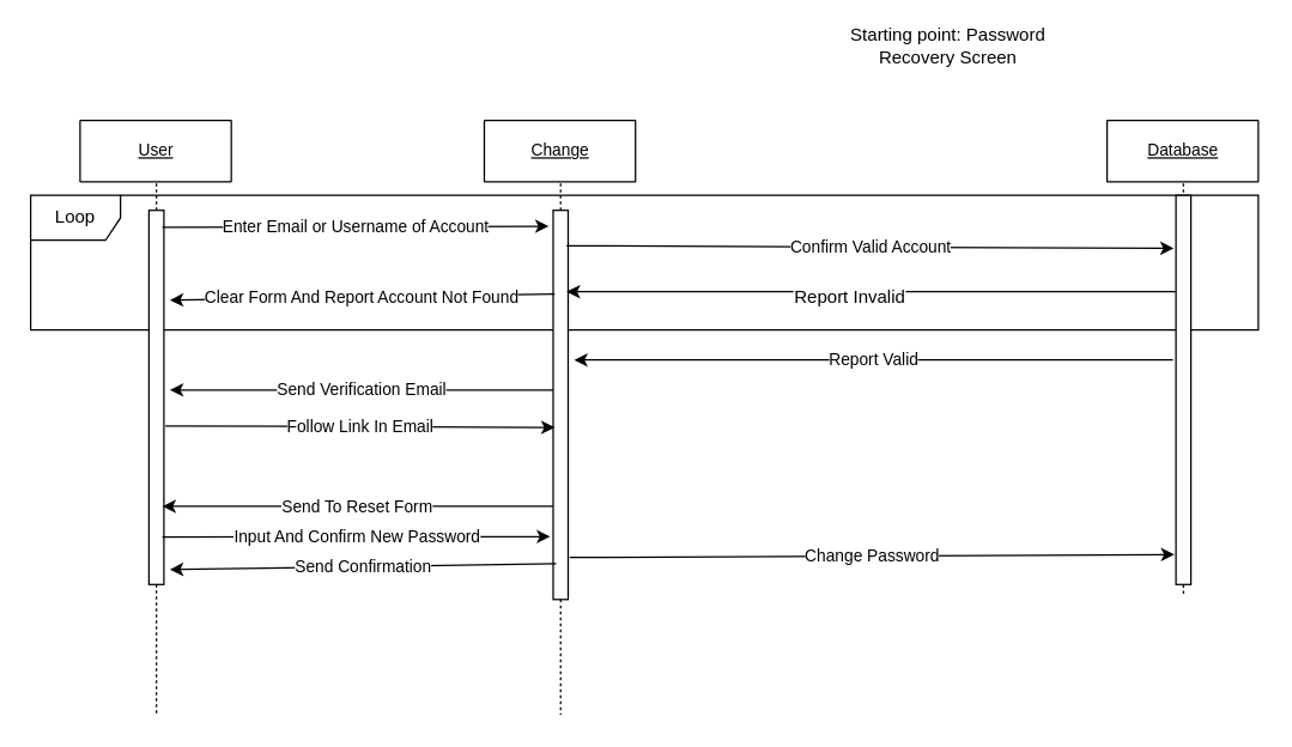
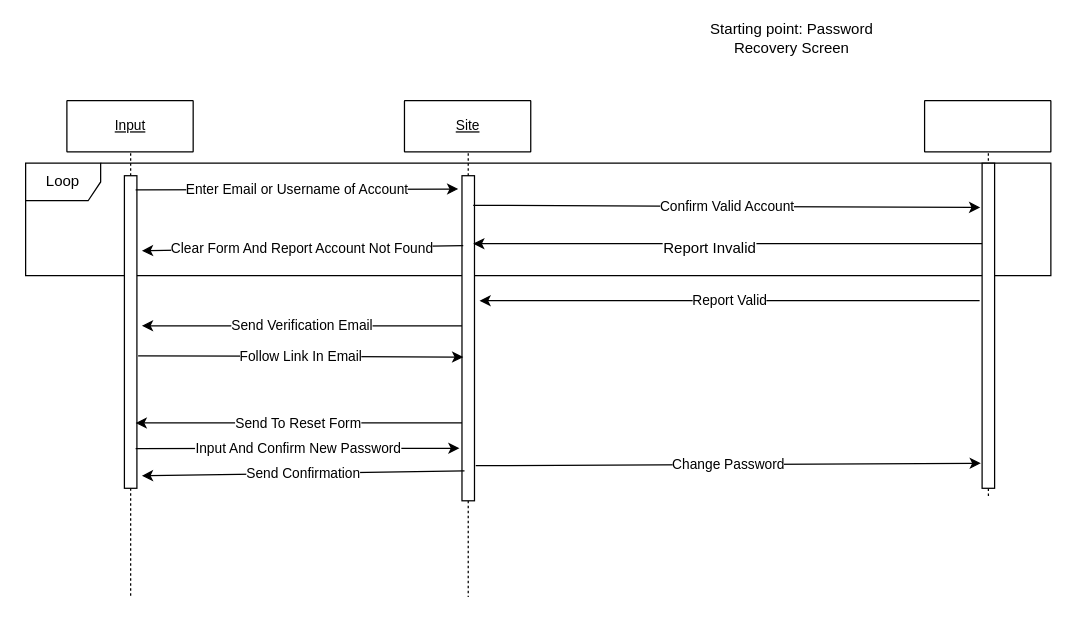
  <mxCell id="0" />
  <mxCell id="1" parent="0" />
  <mxCell id="2" value="Loop" style="shape=umlFrame;whiteSpace=wrap;html=1;" vertex="1" parent="1"><mxGeometry x="20" y="130" width="820" height="90" as="geometry" /></mxCell>
  <mxCell id="3" style="vsdxID=3;fillColor=none;gradientColor=none;strokeColor=none;spacingTop=-3;spacingBottom=-3;spacingLeft=-3;spacingRight=-3;labelBackgroundColor=none;rounded=0;html=1;whiteSpace=wrap;" parent="1" vertex="1"><mxGeometry x="53" y="80" width="101" height="41" as="geometry" /></mxCell>
  <mxCell id="4" style="vsdxID=4;fillColor=#ffffff;gradientColor=none;shape=stencil(pZFLDsIwDERP4y1yEiEOUMoFOEFEDLEISZWG7+lJaypVFSvY2TPPsjUG0/TedgQa+5LTme7sigezBa05espcagWmBdMcU6ZTTtfopO9sJTWOCjmZUQOt0ebDnl8kGq6M2qzFkMlLug0bHx9frOdEo7A7YQPHGavwH3rqv8I/o8sbajFGI6FxCJLs3F9GWSV5g2nf);strokeColor=#000000;spacingTop=-3;spacingBottom=-3;spacingLeft=-3;spacingRight=-3;labelBackgroundColor=none;rounded=1;html=1;whiteSpace=wrap;" parent="3" vertex="1"><mxGeometry width="101" height="41" as="geometry" /></mxCell>
- <mxCell id="5" value="&lt;p style=&quot;align:center;margin-left:0;margin-right:0;margin-top:0px;margin-bottom:0px;text-indent:0;valign:middle;direction:ltr;&quot;&gt;&lt;font style=&quot;font-size:11px;font-family:Arial;color:#000000;direction:ltr;letter-spacing:0px;line-height:100%;opacity:1&quot;&gt;&lt;u&gt;User&lt;/u&gt;&lt;/font&gt;&lt;/p&gt;" style="text;vsdxID=3;fillColor=none;gradientColor=none;strokeColor=none;spacingTop=-3;spacingBottom=-3;spacingLeft=-3;spacingRight=-3;labelBackgroundColor=none;rounded=0;html=1;whiteSpace=wrap;verticalAlign=middle;align=center;;html=1;" parent="3" vertex="1"><mxGeometry y="-0.48" width="101.6" height="41.91" as="geometry" /></mxCell>
+ <mxCell id="5" value="&lt;p style=&quot;align:center;margin-left:0;margin-right:0;margin-top:0px;margin-bottom:0px;text-indent:0;valign:middle;direction:ltr;&quot;&gt;&lt;font style=&quot;font-size:11px;font-family:Arial;color:#000000;direction:ltr;letter-spacing:0px;line-height:100%;opacity:1&quot;&gt;&lt;u&gt;Input&lt;/u&gt;&lt;/font&gt;&lt;/p&gt;" style="text;vsdxID=3;fillColor=none;gradientColor=none;strokeColor=none;spacingTop=-3;spacingBottom=-3;spacingLeft=-3;spacingRight=-3;labelBackgroundColor=none;rounded=0;html=1;whiteSpace=wrap;verticalAlign=middle;align=center;;html=1;" parent="3" vertex="1"><mxGeometry y="-0.48" width="101.6" height="41.91" as="geometry" /></mxCell>
  <mxCell id="6" style="vsdxID=5;fillColor=none;gradientColor=none;strokeColor=none;spacingTop=-3;spacingBottom=-3;spacingLeft=-3;spacingRight=-3;labelBackgroundColor=none;rounded=0;html=1;whiteSpace=wrap;" parent="1" vertex="1"><mxGeometry x="323" y="80" width="101" height="41" as="geometry" /></mxCell>
  <mxCell id="7" style="vsdxID=6;fillColor=#ffffff;gradientColor=none;shape=stencil(pZFLDsIwDERP4y1yEiEOUMoFOEFEDLEISZWG7+lJaypVFSvY2TPPsjUG0/TedgQa+5LTme7sigezBa05espcagWmBdMcU6ZTTtfopO9sJTWOCjmZUQOt0ebDnl8kGq6M2qzFkMlLug0bHx9frOdEo7A7YQPHGavwH3rqv8I/o8sbajFGI6FxCJLs3F9GWSV5g2nf);strokeColor=#000000;spacingTop=-3;spacingBottom=-3;spacingLeft=-3;spacingRight=-3;labelBackgroundColor=none;rounded=1;html=1;whiteSpace=wrap;" parent="6" vertex="1"><mxGeometry width="101" height="41" as="geometry" /></mxCell>
- <mxCell id="8" value="&lt;p style=&quot;align:center;margin-left:0;margin-right:0;margin-top:0px;margin-bottom:0px;text-indent:0;valign:middle;direction:ltr;&quot;&gt;&lt;font style=&quot;font-size:11px;font-family:Arial;color:#000000;direction:ltr;letter-spacing:0px;line-height:100%;opacity:1&quot;&gt;&lt;u&gt;Change&lt;/u&gt;&lt;/font&gt;&lt;/p&gt;" style="text;vsdxID=5;fillColor=none;gradientColor=none;strokeColor=none;spacingTop=-3;spacingBottom=-3;spacingLeft=-3;spacingRight=-3;labelBackgroundColor=none;rounded=0;html=1;whiteSpace=wrap;verticalAlign=middle;align=center;;html=1;" parent="6" vertex="1"><mxGeometry y="-0.48" width="101.6" height="41.91" as="geometry" /></mxCell>
+ <mxCell id="8" value="&lt;p style=&quot;align:center;margin-left:0;margin-right:0;margin-top:0px;margin-bottom:0px;text-indent:0;valign:middle;direction:ltr;&quot;&gt;&lt;font style=&quot;font-size:11px;font-family:Arial;color:#000000;direction:ltr;letter-spacing:0px;line-height:100%;opacity:1&quot;&gt;&lt;u&gt;Site&lt;/u&gt;&lt;/font&gt;&lt;/p&gt;" style="text;vsdxID=5;fillColor=none;gradientColor=none;strokeColor=none;spacingTop=-3;spacingBottom=-3;spacingLeft=-3;spacingRight=-3;labelBackgroundColor=none;rounded=0;html=1;whiteSpace=wrap;verticalAlign=middle;align=center;;html=1;" parent="6" vertex="1"><mxGeometry y="-0.48" width="101.6" height="41.91" as="geometry" /></mxCell>
  <mxCell id="9" style="vsdxID=7;fillColor=none;gradientColor=none;strokeColor=none;spacingTop=-3;spacingBottom=-3;spacingLeft=-3;spacingRight=-3;labelBackgroundColor=none;rounded=0;html=1;whiteSpace=wrap;" parent="1" vertex="1"><mxGeometry x="739" y="80" width="101" height="41" as="geometry" /></mxCell>
  <mxCell id="10" style="vsdxID=8;fillColor=#ffffff;gradientColor=none;shape=stencil(pZFLDsIwDERP4y1yEiEOUMoFOEFEDLEISZWG7+lJaypVFSvY2TPPsjUG0/TedgQa+5LTme7sigezBa05espcagWmBdMcU6ZTTtfopO9sJTWOCjmZUQOt0ebDnl8kGq6M2qzFkMlLug0bHx9frOdEo7A7YQPHGavwH3rqv8I/o8sbajFGI6FxCJLs3F9GWSV5g2nf);strokeColor=#000000;spacingTop=-3;spacingBottom=-3;spacingLeft=-3;spacingRight=-3;labelBackgroundColor=none;rounded=1;html=1;whiteSpace=wrap;" parent="9" vertex="1"><mxGeometry width="101" height="41" as="geometry" /></mxCell>
- <mxCell id="11" value="&lt;p style=&quot;align:center;margin-left:0;margin-right:0;margin-top:0px;margin-bottom:0px;text-indent:0;valign:middle;direction:ltr;&quot;&gt;&lt;font style=&quot;font-size:11px;font-family:Arial;color:#000000;direction:ltr;letter-spacing:0px;line-height:100%;opacity:1&quot;&gt;&lt;u&gt;Database&lt;/u&gt;&lt;/font&gt;&lt;/p&gt;" style="text;vsdxID=7;fillColor=none;gradientColor=none;strokeColor=none;spacingTop=-3;spacingBottom=-3;spacingLeft=-3;spacingRight=-3;labelBackgroundColor=none;rounded=0;html=1;whiteSpace=wrap;verticalAlign=middle;align=center;;html=1;" parent="9" vertex="1"><mxGeometry y="-0.48" width="101.6" height="41.91" as="geometry" /></mxCell>
  <mxCell id="12" style="vsdxID=10;edgeStyle=none;dashed=1;dashPattern=2.00 2.00;startArrow=none;endArrow=none;startSize=5;endSize=5;strokeColor=#000000;spacingTop=-3;spacingBottom=-3;spacingLeft=-3;spacingRight=-3;verticalAlign=middle;html=1;labelBackgroundColor=none;rounded=0;" parent="1" edge="1" source="18"><mxGeometry relative="1" as="geometry"><mxPoint as="offset" /><Array as="points" /><mxPoint x="374" y="122" as="sourcePoint" /><mxPoint x="374" y="477" as="targetPoint" /></mxGeometry></mxCell>
  <mxCell id="13" style="vsdxID=9;edgeStyle=none;dashed=1;dashPattern=2.00 2.00;startArrow=none;endArrow=none;startSize=5;endSize=5;strokeColor=#000000;spacingTop=-3;spacingBottom=-3;spacingLeft=-3;spacingRight=-3;verticalAlign=middle;html=1;labelBackgroundColor=none;rounded=0;exitX=0.505;exitY=1.024;exitDx=0;exitDy=0;exitPerimeter=0;" parent="1" source="3" edge="1"><mxGeometry relative="1" as="geometry"><mxPoint as="offset" /><Array as="points" /><mxPoint x="104" y="477" as="targetPoint" /></mxGeometry></mxCell>
  <mxCell id="14" style="vsdxID=11;edgeStyle=none;dashed=1;dashPattern=2.00 2.00;startArrow=none;endArrow=none;startSize=5;endSize=5;strokeColor=#000000;spacingTop=-3;spacingBottom=-3;spacingLeft=-3;spacingRight=-3;verticalAlign=middle;html=1;labelBackgroundColor=none;rounded=0;exitX=0.505;exitY=1.024;exitDx=0;exitDy=0;exitPerimeter=0;" parent="1" source="21" edge="1"><mxGeometry relative="1" as="geometry"><mxPoint as="offset" /><Array as="points" /><mxPoint x="790" y="389" as="targetPoint" /></mxGeometry></mxCell>
  <mxCell id="15" value="Starting point: Password Recovery Screen" style="text;html=1;strokeColor=none;fillColor=none;align=center;verticalAlign=middle;whiteSpace=wrap;rounded=0;" vertex="1" parent="1"><mxGeometry x="563" y="20" width="140" height="20" as="geometry" /></mxCell>
  <mxCell id="16" value="" style="html=1;points=[];perimeter=orthogonalPerimeter;" vertex="1" parent="1"><mxGeometry x="99" y="140" width="10" height="250" as="geometry" /></mxCell>
  <mxCell id="17" value="Enter Email or Username of Account" style="endArrow=classic;html=1;exitX=0.9;exitY=0.045;exitDx=0;exitDy=0;exitPerimeter=0;entryX=-0.3;entryY=0.041;entryDx=0;entryDy=0;entryPerimeter=0;" edge="1" parent="1" source="16" target="18"><mxGeometry width="50" height="50" relative="1" as="geometry"><mxPoint x="153" y="200" as="sourcePoint" /><mxPoint x="203" y="150" as="targetPoint" /></mxGeometry></mxCell>
  <mxCell id="18" value="" style="html=1;points=[];perimeter=orthogonalPerimeter;" vertex="1" parent="1"><mxGeometry x="369" y="140" width="10" height="260" as="geometry" /></mxCell>
  <mxCell id="19" style="vsdxID=10;edgeStyle=none;dashed=1;dashPattern=2.00 2.00;startArrow=none;endArrow=none;startSize=5;endSize=5;strokeColor=#000000;spacingTop=-3;spacingBottom=-3;spacingLeft=-3;spacingRight=-3;verticalAlign=middle;html=1;labelBackgroundColor=none;rounded=0;" edge="1" parent="1" target="18"><mxGeometry relative="1" as="geometry"><mxPoint as="offset" /><Array as="points" /><mxPoint x="374" y="122" as="sourcePoint" /><mxPoint x="374" y="477" as="targetPoint" /></mxGeometry></mxCell>
  <mxCell id="20" value="Confirm Valid Account" style="endArrow=classic;html=1;exitX=0.9;exitY=0.091;exitDx=0;exitDy=0;exitPerimeter=0;entryX=-0.15;entryY=0.136;entryDx=0;entryDy=0;entryPerimeter=0;" edge="1" parent="1" source="18" target="21"><mxGeometry width="50" height="50" relative="1" as="geometry"><mxPoint x="453" y="200" as="sourcePoint" /><mxPoint x="683" y="170" as="targetPoint" /></mxGeometry></mxCell>
  <mxCell id="21" value="" style="html=1;points=[];perimeter=orthogonalPerimeter;" vertex="1" parent="1"><mxGeometry x="785" y="130" width="10" height="260" as="geometry" /></mxCell>
  <mxCell id="22" style="vsdxID=11;edgeStyle=none;dashed=1;dashPattern=2.00 2.00;startArrow=none;endArrow=none;startSize=5;endSize=5;strokeColor=#000000;spacingTop=-3;spacingBottom=-3;spacingLeft=-3;spacingRight=-3;verticalAlign=middle;html=1;labelBackgroundColor=none;rounded=0;exitX=0.505;exitY=1.024;exitDx=0;exitDy=0;exitPerimeter=0;" edge="1" parent="1" source="9" target="21"><mxGeometry relative="1" as="geometry"><mxPoint as="offset" /><Array as="points" /><mxPoint x="790" y="389" as="targetPoint" /><mxPoint x="790" y="122" as="sourcePoint" /></mxGeometry></mxCell>
  <mxCell id="23" value="" style="endArrow=classic;html=1;entryX=0.9;entryY=0.209;entryDx=0;entryDy=0;entryPerimeter=0;" edge="1" parent="1" source="21" target="18"><mxGeometry width="50" height="50" relative="1" as="geometry"><mxPoint x="783" y="186" as="sourcePoint" /><mxPoint x="603" y="190" as="targetPoint" /></mxGeometry></mxCell>
  <mxCell id="24" value="Report Invalid" style="text;html=1;resizable=0;points=[];align=center;verticalAlign=middle;labelBackgroundColor=#ffffff;" vertex="1" connectable="0" parent="23"><mxGeometry x="0.076" y="3" relative="1" as="geometry"><mxPoint as="offset" /></mxGeometry></mxCell>
  <mxCell id="25" value="Clear Form And Report Account Not Found" style="endArrow=classic;html=1;exitX=0.1;exitY=0.215;exitDx=0;exitDy=0;exitPerimeter=0;" edge="1" parent="1" source="18"><mxGeometry width="50" height="50" relative="1" as="geometry"><mxPoint x="233" y="230" as="sourcePoint" /><mxPoint x="113" y="200" as="targetPoint" /></mxGeometry></mxCell>
  <mxCell id="26" value="Report Valid" style="endArrow=classic;html=1;" edge="1" parent="1"><mxGeometry width="50" height="50" relative="1" as="geometry"><mxPoint x="783" y="240" as="sourcePoint" /><mxPoint x="383" y="240" as="targetPoint" /></mxGeometry></mxCell>
  <mxCell id="27" value="Send Verification Email" style="endArrow=classic;html=1;" edge="1" parent="1" source="18"><mxGeometry width="50" height="50" relative="1" as="geometry"><mxPoint x="223" y="280" as="sourcePoint" /><mxPoint x="113" y="260" as="targetPoint" /></mxGeometry></mxCell>
  <mxCell id="28" value="Follow Link In Email" style="endArrow=classic;html=1;exitX=1.1;exitY=0.576;exitDx=0;exitDy=0;exitPerimeter=0;entryX=0.1;entryY=0.558;entryDx=0;entryDy=0;entryPerimeter=0;" edge="1" parent="1" source="16" target="18"><mxGeometry width="50" height="50" relative="1" as="geometry"><mxPoint x="183" y="330" as="sourcePoint" /><mxPoint x="233" y="280" as="targetPoint" /></mxGeometry></mxCell>
  <mxCell id="29" value="Send To Reset Form" style="endArrow=classic;html=1;entryX=0.9;entryY=0.791;entryDx=0;entryDy=0;entryPerimeter=0;" edge="1" parent="1" source="18" target="16"><mxGeometry width="50" height="50" relative="1" as="geometry"><mxPoint x="183" y="390" as="sourcePoint" /><mxPoint x="233" y="340" as="targetPoint" /></mxGeometry></mxCell>
  <mxCell id="30" value="Input And Confirm New Password" style="endArrow=classic;html=1;exitX=0.9;exitY=0.873;exitDx=0;exitDy=0;exitPerimeter=0;" edge="1" parent="1" source="16"><mxGeometry width="50" height="50" relative="1" as="geometry"><mxPoint x="193" y="400" as="sourcePoint" /><mxPoint x="367" y="358" as="targetPoint" /></mxGeometry></mxCell>
  <mxCell id="31" value="Change Password" style="endArrow=classic;html=1;exitX=1.1;exitY=0.892;exitDx=0;exitDy=0;exitPerimeter=0;entryX=-0.1;entryY=0.923;entryDx=0;entryDy=0;entryPerimeter=0;" edge="1" parent="1" source="18" target="21"><mxGeometry width="50" height="50" relative="1" as="geometry"><mxPoint x="463" y="370" as="sourcePoint" /><mxPoint x="783" y="340" as="targetPoint" /></mxGeometry></mxCell>
  <mxCell id="32" value="Send Confirmation" style="endArrow=classic;html=1;entryX=1.4;entryY=0.96;entryDx=0;entryDy=0;entryPerimeter=0;exitX=0.2;exitY=0.908;exitDx=0;exitDy=0;exitPerimeter=0;" edge="1" parent="1" source="18" target="16"><mxGeometry width="50" height="50" relative="1" as="geometry"><mxPoint x="23" y="550" as="sourcePoint" /><mxPoint x="73" y="500" as="targetPoint" /></mxGeometry></mxCell>
